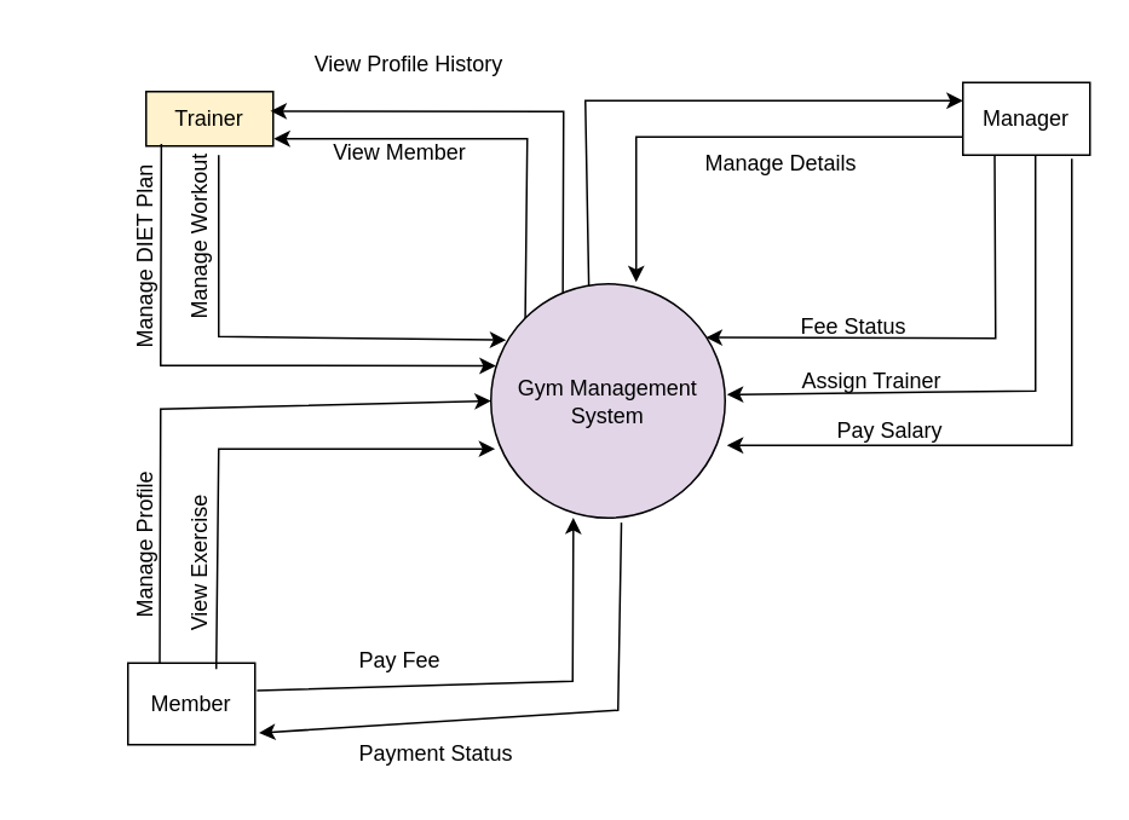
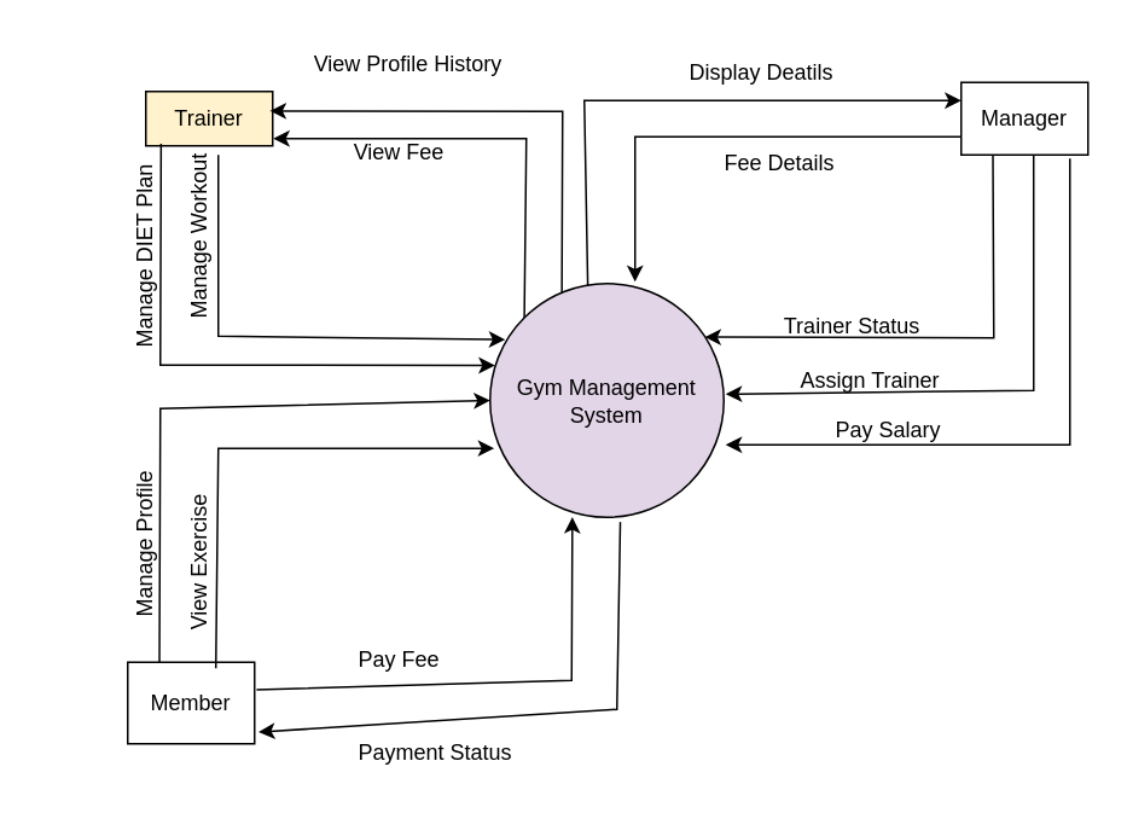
  <mxCell id="0" />
  <mxCell id="1" parent="0" />
  <mxCell id="2" value="Gym Management System" style="ellipse;whiteSpace=wrap;html=1;aspect=fixed;fillColor=#e1d5e7;" vertex="1" parent="1"><mxGeometry x="270" y="156" width="129" height="129" as="geometry" /></mxCell>
  <mxCell id="3" value="Manager" style="rounded=0;whiteSpace=wrap;html=1;" vertex="1" parent="1"><mxGeometry x="530" y="45" width="70" height="40" as="geometry" /></mxCell>
  <mxCell id="4" value="Trainer" style="rounded=0;whiteSpace=wrap;html=1;fillColor=#fff2cc;" vertex="1" parent="1"><mxGeometry x="80" y="50" width="70" height="30" as="geometry" /></mxCell>
  <mxCell id="5" value="" style="endArrow=classic;html=1;rounded=0;entryX=0;entryY=0.25;entryDx=0;entryDy=0;exitX=0.418;exitY=0.012;exitDx=0;exitDy=0;exitPerimeter=0;" edge="1" parent="1" source="2" target="3"><mxGeometry width="50" height="50" relative="1" as="geometry"><mxPoint x="324" y="155" as="sourcePoint" /><mxPoint x="500" y="115" as="targetPoint" /><Array as="points"><mxPoint x="322" y="55" /></Array></mxGeometry></mxCell>
  <mxCell id="6" value="" style="endArrow=classic;html=1;rounded=0;exitX=0;exitY=0.75;exitDx=0;exitDy=0;" edge="1" parent="1" source="3"><mxGeometry width="50" height="50" relative="1" as="geometry"><mxPoint x="490" y="235" as="sourcePoint" /><mxPoint x="350" y="155" as="targetPoint" /><Array as="points"><mxPoint x="350" y="75" /></Array></mxGeometry></mxCell>
  <mxCell id="7" value="" style="endArrow=classic;html=1;rounded=0;exitX=0.25;exitY=1;exitDx=0;exitDy=0;entryX=0.918;entryY=0.229;entryDx=0;entryDy=0;entryPerimeter=0;" edge="1" parent="1" source="3" target="2"><mxGeometry width="50" height="50" relative="1" as="geometry"><mxPoint x="400" y="335" as="sourcePoint" /><mxPoint x="410" y="201" as="targetPoint" /><Array as="points"><mxPoint x="548" y="186" /></Array></mxGeometry></mxCell>
  <mxCell id="8" value="" style="endArrow=classic;html=1;rounded=0;exitX=0.571;exitY=1;exitDx=0;exitDy=0;exitPerimeter=0;" edge="1" parent="1" source="3"><mxGeometry width="50" height="50" relative="1" as="geometry"><mxPoint x="551" y="105" as="sourcePoint" /><mxPoint x="400" y="217" as="targetPoint" /><Array as="points"><mxPoint x="570" y="215" /></Array></mxGeometry></mxCell>
  <mxCell id="9" value="" style="endArrow=classic;html=1;rounded=0;" edge="1" parent="1"><mxGeometry width="50" height="50" relative="1" as="geometry"><mxPoint x="590" y="87" as="sourcePoint" /><mxPoint x="400" y="245" as="targetPoint" /><Array as="points"><mxPoint x="590" y="245" /></Array></mxGeometry></mxCell>
  <mxCell id="10" value="Member" style="rounded=0;whiteSpace=wrap;html=1;" vertex="1" parent="1"><mxGeometry x="70" y="365" width="70" height="45" as="geometry" /></mxCell>
  <mxCell id="11" value="" style="endArrow=classic;html=1;rounded=0;entryX=0.018;entryY=0.705;entryDx=0;entryDy=0;entryPerimeter=0;exitX=0.695;exitY=0.073;exitDx=0;exitDy=0;exitPerimeter=0;" edge="1" parent="1" source="10" target="2"><mxGeometry width="50" height="50" relative="1" as="geometry"><mxPoint x="110" y="355" as="sourcePoint" /><mxPoint x="150" y="295" as="targetPoint" /><Array as="points"><mxPoint x="120" y="247" /></Array></mxGeometry></mxCell>
  <mxCell id="12" value="" style="endArrow=classic;html=1;rounded=0;exitX=0.25;exitY=0;exitDx=0;exitDy=0;entryX=0;entryY=0.5;entryDx=0;entryDy=0;" edge="1" parent="1" source="10" target="2"><mxGeometry width="50" height="50" relative="1" as="geometry"><mxPoint x="80" y="335" as="sourcePoint" /><mxPoint x="130" y="285" as="targetPoint" /><Array as="points"><mxPoint x="88" y="225" /></Array></mxGeometry></mxCell>
  <mxCell id="13" value="" style="endArrow=classic;html=1;rounded=0;exitX=1.016;exitY=0.337;exitDx=0;exitDy=0;exitPerimeter=0;entryX=0.352;entryY=0.999;entryDx=0;entryDy=0;entryPerimeter=0;" edge="1" parent="1" source="10" target="2"><mxGeometry width="50" height="50" relative="1" as="geometry"><mxPoint x="390" y="455" as="sourcePoint" /><mxPoint x="440" y="405" as="targetPoint" /><Array as="points"><mxPoint x="315" y="375" /></Array></mxGeometry></mxCell>
  <mxCell id="14" value="" style="endArrow=classic;html=1;rounded=0;exitX=0.557;exitY=1.02;exitDx=0;exitDy=0;exitPerimeter=0;entryX=1.031;entryY=0.856;entryDx=0;entryDy=0;entryPerimeter=0;" edge="1" parent="1" source="2" target="10"><mxGeometry width="50" height="50" relative="1" as="geometry"><mxPoint x="280" y="465" as="sourcePoint" /><mxPoint x="330" y="415" as="targetPoint" /><Array as="points"><mxPoint x="340" y="391" /></Array></mxGeometry></mxCell>
  <mxCell id="15" value="" style="endArrow=classic;html=1;rounded=0;exitX=0.12;exitY=0.961;exitDx=0;exitDy=0;exitPerimeter=0;entryX=0.021;entryY=0.35;entryDx=0;entryDy=0;entryPerimeter=0;" edge="1" parent="1" source="4" target="2"><mxGeometry width="50" height="50" relative="1" as="geometry"><mxPoint x="80" y="115" as="sourcePoint" /><mxPoint x="285.37" y="192.13" as="targetPoint" /><Array as="points"><mxPoint x="88" y="201" /></Array></mxGeometry></mxCell>
  <mxCell id="16" value="" style="endArrow=classic;html=1;rounded=0;entryX=0.065;entryY=0.24;entryDx=0;entryDy=0;entryPerimeter=0;" edge="1" parent="1" target="2"><mxGeometry width="50" height="50" relative="1" as="geometry"><mxPoint x="120" y="85" as="sourcePoint" /><mxPoint x="200" y="155" as="targetPoint" /><Array as="points"><mxPoint x="120" y="185" /></Array></mxGeometry></mxCell>
  <mxCell id="17" value="" style="endArrow=classic;html=1;rounded=0;entryX=0.978;entryY=0.358;entryDx=0;entryDy=0;entryPerimeter=0;exitX=0.307;exitY=0.042;exitDx=0;exitDy=0;exitPerimeter=0;" edge="1" parent="1" source="2" target="4"><mxGeometry width="50" height="50" relative="1" as="geometry"><mxPoint x="310" y="155" as="sourcePoint" /><mxPoint x="230" y="95" as="targetPoint" /><Array as="points"><mxPoint x="310" y="61" /></Array></mxGeometry></mxCell>
  <mxCell id="18" value="" style="endArrow=classic;html=1;rounded=0;entryX=1.005;entryY=0.866;entryDx=0;entryDy=0;entryPerimeter=0;exitX=0;exitY=0;exitDx=0;exitDy=0;" edge="1" parent="1" source="2" target="4"><mxGeometry width="50" height="50" relative="1" as="geometry"><mxPoint x="200" y="156" as="sourcePoint" /><mxPoint x="250" y="106" as="targetPoint" /><Array as="points"><mxPoint x="290" y="76" /></Array></mxGeometry></mxCell>
- <mxCell id="20" value="Manage Details" style="text;html=1;align=center;verticalAlign=middle;whiteSpace=wrap;rounded=0;" vertex="1" parent="1"><mxGeometry x="370" y="75" width="120" height="30" as="geometry" /></mxCell>
- <mxCell id="21" value="Fee Status" style="text;html=1;align=center;verticalAlign=middle;whiteSpace=wrap;rounded=0;" vertex="1" parent="1"><mxGeometry x="410" y="165" width="120" height="30" as="geometry" /></mxCell>
+ <mxCell id="19" value="Display Deatils" style="text;html=1;align=center;verticalAlign=middle;whiteSpace=wrap;rounded=0;" vertex="1" parent="1"><mxGeometry x="360" y="25" width="120" height="30" as="geometry" /></mxCell>
+ <mxCell id="20" value="Fee Details" style="text;html=1;align=center;verticalAlign=middle;whiteSpace=wrap;rounded=0;" vertex="1" parent="1"><mxGeometry x="370" y="75" width="120" height="30" as="geometry" /></mxCell>
+ <mxCell id="21" value="Trainer Status" style="text;html=1;align=center;verticalAlign=middle;whiteSpace=wrap;rounded=0;" vertex="1" parent="1"><mxGeometry x="410" y="165" width="120" height="30" as="geometry" /></mxCell>
  <mxCell id="22" value="Assign Trainer" style="text;html=1;align=center;verticalAlign=middle;whiteSpace=wrap;rounded=0;" vertex="1" parent="1"><mxGeometry x="420" y="195" width="120" height="30" as="geometry" /></mxCell>
  <mxCell id="23" value="Pay Salary" style="text;html=1;align=center;verticalAlign=middle;whiteSpace=wrap;rounded=0;" vertex="1" parent="1"><mxGeometry x="430" y="222" width="120" height="30" as="geometry" /></mxCell>
  <mxCell id="24" value="Pay Fee" style="text;html=1;align=center;verticalAlign=middle;whiteSpace=wrap;rounded=0;" vertex="1" parent="1"><mxGeometry x="160" y="349" width="120" height="30" as="geometry" /></mxCell>
  <mxCell id="25" value="Payment Status" style="text;html=1;align=center;verticalAlign=middle;whiteSpace=wrap;rounded=0;" vertex="1" parent="1"><mxGeometry x="180" y="400" width="120" height="30" as="geometry" /></mxCell>
  <mxCell id="26" value="Manage Profile" style="text;html=1;align=center;verticalAlign=middle;whiteSpace=wrap;rounded=0;rotation=-90;" vertex="1" parent="1"><mxGeometry x="20" y="285" width="120" height="30" as="geometry" /></mxCell>
  <mxCell id="27" value="View Exercise" style="text;html=1;align=center;verticalAlign=middle;whiteSpace=wrap;rounded=0;rotation=-90;" vertex="1" parent="1"><mxGeometry x="50" y="295" width="120" height="30" as="geometry" /></mxCell>
  <mxCell id="28" value="Manage DIET Plan" style="text;html=1;align=center;verticalAlign=middle;whiteSpace=wrap;rounded=0;rotation=-90;" vertex="1" parent="1"><mxGeometry x="20" y="126" width="120" height="30" as="geometry" /></mxCell>
  <mxCell id="29" value="Manage Workout" style="text;html=1;align=center;verticalAlign=middle;whiteSpace=wrap;rounded=0;rotation=-90;" vertex="1" parent="1"><mxGeometry x="50" y="115" width="120" height="30" as="geometry" /></mxCell>
  <mxCell id="30" value="View Profile History" style="text;html=1;align=center;verticalAlign=middle;whiteSpace=wrap;rounded=0;" vertex="1" parent="1"><mxGeometry x="165" y="20" width="120" height="30" as="geometry" /></mxCell>
- <mxCell id="31" value="View Member" style="text;html=1;align=center;verticalAlign=middle;whiteSpace=wrap;rounded=0;" vertex="1" parent="1"><mxGeometry x="160" y="69" width="120" height="30" as="geometry" /></mxCell>
+ <mxCell id="31" value="View Fee" style="text;html=1;align=center;verticalAlign=middle;whiteSpace=wrap;rounded=0;" vertex="1" parent="1"><mxGeometry x="160" y="69" width="120" height="30" as="geometry" /></mxCell>
